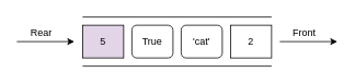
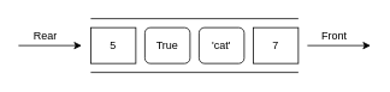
  <mxCell id="0" />
  <mxCell id="1" parent="0" />
- <mxCell id="2" value="5" style="rounded=0;whiteSpace=wrap;html=1;fillColor=#e1d5e7;" vertex="1" parent="1"><mxGeometry x="100" y="30" width="50" height="40" as="geometry" /></mxCell>
+ <mxCell id="2" value="5" style="rounded=0;whiteSpace=wrap;html=1;" vertex="1" parent="1"><mxGeometry x="100" y="30" width="50" height="40" as="geometry" /></mxCell>
  <mxCell id="3" value="" style="endArrow=none;html=1;" edge="1" parent="1"><mxGeometry width="50" height="50" relative="1" as="geometry"><mxPoint x="100" y="80" as="sourcePoint" /><mxPoint x="330" y="80" as="targetPoint" /></mxGeometry></mxCell>
  <mxCell id="4" value="True" style="whiteSpace=wrap;html=1;rounded=1;" vertex="1" parent="1"><mxGeometry x="160" y="30" width="50" height="40" as="geometry" /></mxCell>
  <mxCell id="5" value="'cat'" style="whiteSpace=wrap;html=1;rounded=1;" vertex="1" parent="1"><mxGeometry x="220" y="30" width="50" height="40" as="geometry" /></mxCell>
- <mxCell id="6" value="2" style="rounded=0;whiteSpace=wrap;html=1;" vertex="1" parent="1"><mxGeometry x="280" y="30" width="50" height="40" as="geometry" /></mxCell>
+ <mxCell id="6" value="7" style="rounded=0;whiteSpace=wrap;html=1;" vertex="1" parent="1"><mxGeometry x="280" y="30" width="50" height="40" as="geometry" /></mxCell>
  <mxCell id="7" value="" style="endArrow=classic;html=1;" edge="1" parent="1"><mxGeometry width="50" height="50" relative="1" as="geometry"><mxPoint x="20" y="50" as="sourcePoint" /><mxPoint x="90" y="50" as="targetPoint" /></mxGeometry></mxCell>
  <mxCell id="8" value="Front" style="text;html=1;strokeColor=none;fillColor=none;align=center;verticalAlign=middle;whiteSpace=wrap;rounded=0;" vertex="1" parent="1"><mxGeometry x="350" y="30" width="40" height="20" as="geometry" /></mxCell>
  <mxCell id="9" value="Rear" style="text;html=1;strokeColor=none;fillColor=none;align=center;verticalAlign=middle;whiteSpace=wrap;rounded=0;" vertex="1" parent="1"><mxGeometry y="30" width="40" height="20" as="geometry" x="30" /></mxCell>
  <mxCell id="10" value="" style="endArrow=none;html=1;" edge="1" parent="1"><mxGeometry width="50" height="50" relative="1" as="geometry"><mxPoint x="100" y="20" as="sourcePoint" /><mxPoint x="330" y="20" as="targetPoint" /></mxGeometry></mxCell>
  <mxCell id="11" value="" style="endArrow=classic;html=1;" edge="1" parent="1"><mxGeometry width="50" height="50" relative="1" as="geometry"><mxPoint x="340" y="50" as="sourcePoint" /><mxPoint x="410" y="50" as="targetPoint" /></mxGeometry></mxCell>
